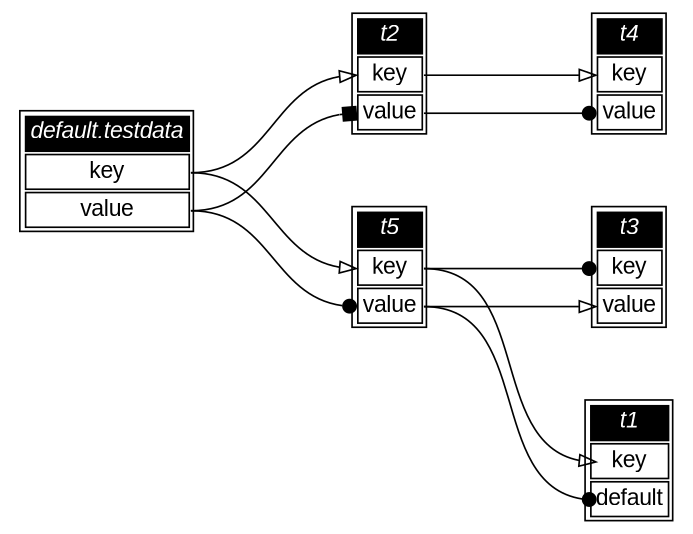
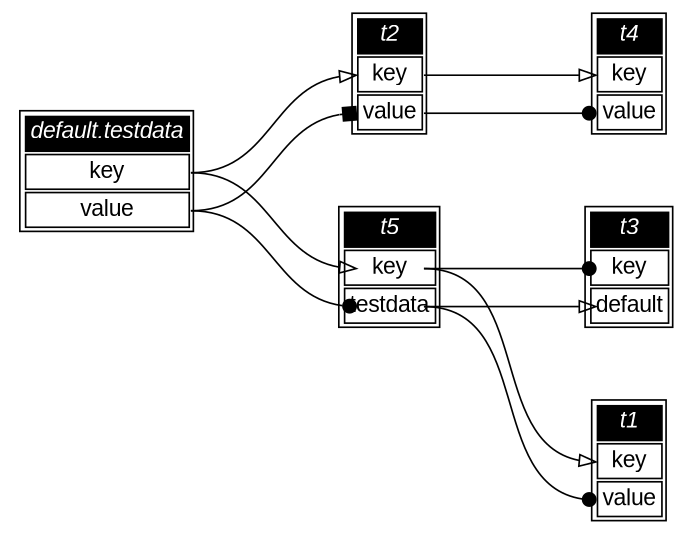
  digraph {
    fontname="Liberation Sans"
    nodesep=0.5
    rankdir=LR
    ranksep=1
    node [color=black fontname="Liberation Sans" shape=plaintext]
    edge [arrowhead=onormal fontname="Liberation Sans" headport=0 tailport=0]
    n1 [label=< <table>   <tr><td bgcolor="black" port="nodeName"><i><font color="white">default.testdata</font></i></td></tr>   <tr><td port="0">key</td></tr> <tr><td port="1">value</td></tr> </table>>]
    n2 [label=< <table>   <tr><td bgcolor="black" port="nodeName"><i><font color="white">t2</font></i></td></tr>   <tr><td port="0">key</td></tr> <tr><td port="1">value</td></tr> </table>>]
-   n3 [label=< <table>   <tr><td bgcolor="black" port="nodeName"><i><font color="white">t5</font></i></td></tr>   <tr><td port="0">key</td></tr> <tr><td port="1">value</td></tr> </table>>]
+   n3 [label=< <table>   <tr><td bgcolor="black" port="nodeName"><i><font color="white">t5</font></i></td></tr>   <tr><td port="0">key</td></tr> <tr><td port="1">testdata</td></tr> </table>>]
    n4 [label=< <table>   <tr><td bgcolor="black" port="nodeName"><i><font color="white">t4</font></i></td></tr>   <tr><td port="0">key</td></tr> <tr><td port="1">value</td></tr> </table>>]
-   n5 [label=< <table>   <tr><td bgcolor="black" port="nodeName"><i><font color="white">t1</font></i></td></tr>   <tr><td port="0">key</td></tr> <tr><td port="1">default</td></tr> </table>>]
-   n6 [label=< <table>   <tr><td bgcolor="black" port="nodeName"><i><font color="white">t3</font></i></td></tr>   <tr><td port="0">key</td></tr> <tr><td port="1">value</td></tr> </table>>]
+   n5 [label=< <table>   <tr><td bgcolor="black" port="nodeName"><i><font color="white">t1</font></i></td></tr>   <tr><td port="0">key</td></tr> <tr><td port="1">value</td></tr> </table>>]
+   n6 [label=< <table>   <tr><td bgcolor="black" port="nodeName"><i><font color="white">t3</font></i></td></tr>   <tr><td port="0">key</td></tr> <tr><td port="1">default</td></tr> </table>>]
    n1 -> n2
    n1 -> n2 [arrowhead=box headport=1 tailport=1]
    n1 -> n3
    n1 -> n3 [arrowhead=dot headport=1 tailport=1]
    n2 -> n4
    n2 -> n4 [arrowhead=dot headport=1 tailport=1]
    n3 -> n5
    n3 -> n5 [arrowhead=dot headport=1 tailport=1]
    n3 -> n6 [arrowhead=dot]
    n3 -> n6 [headport=1 tailport=1]
  }
